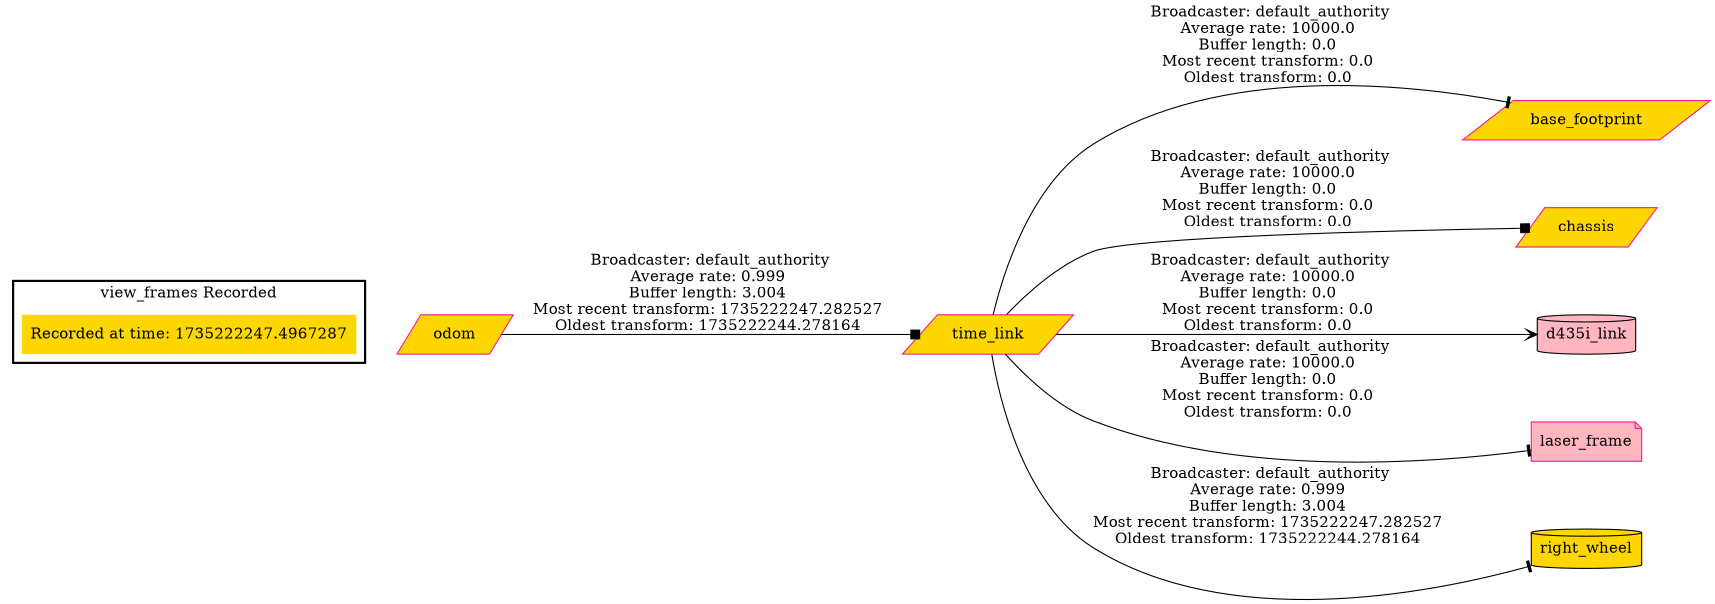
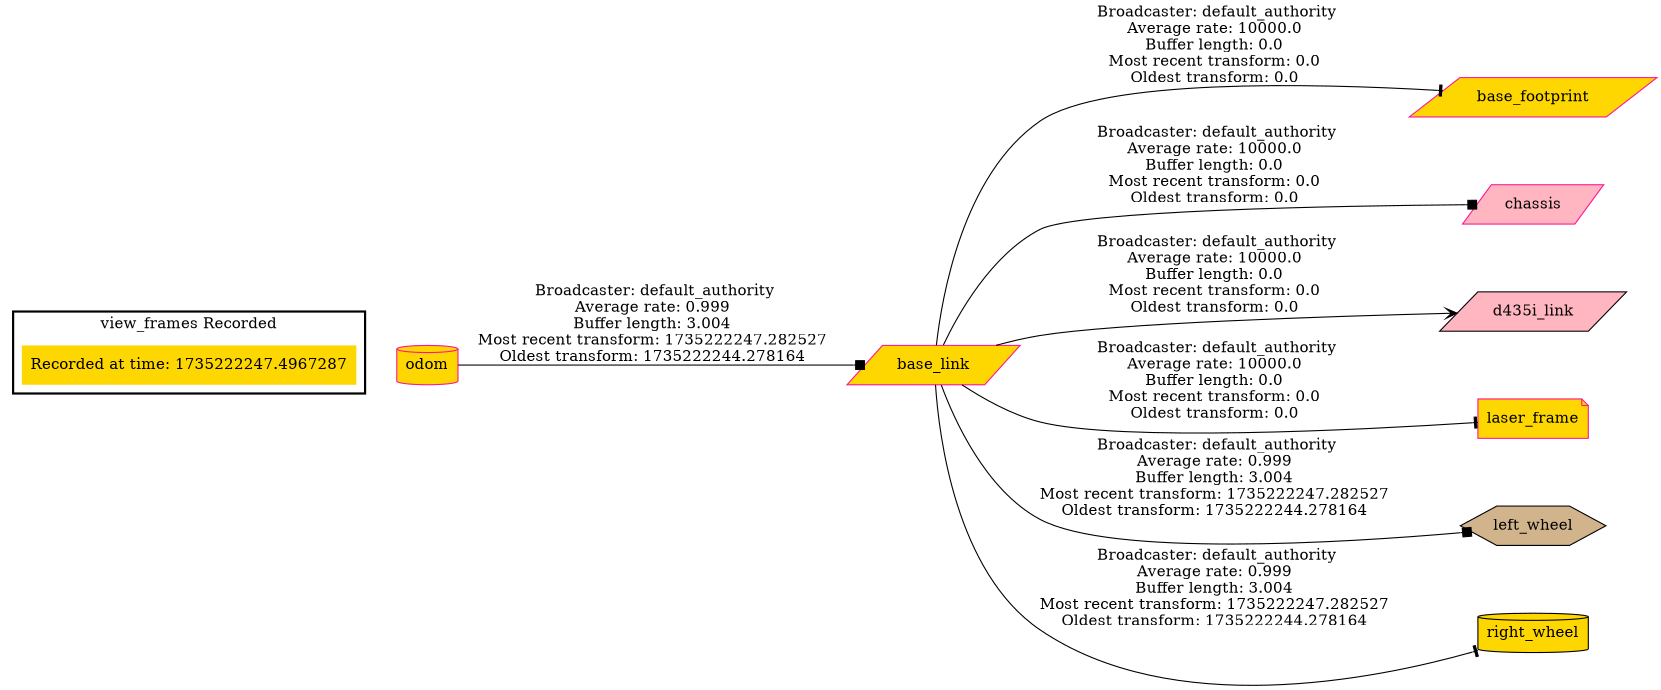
  digraph {
    rankdir=LR
    node [color=deeppink fillcolor=gold shape=cylinder style=filled]
    edge [arrowhead=box]
    "Recorded at time: 1735222247.4967287" [color=black shape=plaintext]
-   odom [shape=parallelogram]
-   base_link [shape=parallelogram label=time_link]
+   odom
+   base_link [shape=parallelogram]
    base_footprint [shape=parallelogram]
-   chassis [shape=parallelogram]
-   d435i_link [color=black fillcolor=lightpink]
-   laser_frame [fillcolor=lightpink shape=note]
+   chassis [fillcolor=lightpink shape=parallelogram]
+   d435i_link [color=black fillcolor=lightpink shape=parallelogram]
+   laser_frame [shape=note]
+   left_wheel [color=black fillcolor=tan shape=hexagon]
    right_wheel [color=black]
    subgraph cluster_1 {
      color=black
      label="view_frames Recorded"
      style=bold
      "Recorded at time: 1735222247.4967287"
    }
    "Recorded at time: 1735222247.4967287" -> odom [style=invis arrowhead=""]
    odom -> base_link [label=" Broadcaster: default_authority\nAverage rate: 0.999\nBuffer length: 3.004\nMost recent transform: 1735222247.282527\nOldest transform: 1735222244.278164\n"]
    base_link -> base_footprint [arrowhead=tee label=" Broadcaster: default_authority\nAverage rate: 10000.0\nBuffer length: 0.0\nMost recent transform: 0.0\nOldest transform: 0.0\n"]
    base_link -> chassis [label=" Broadcaster: default_authority\nAverage rate: 10000.0\nBuffer length: 0.0\nMost recent transform: 0.0\nOldest transform: 0.0\n"]
    base_link -> d435i_link [arrowhead=vee label=" Broadcaster: default_authority\nAverage rate: 10000.0\nBuffer length: 0.0\nMost recent transform: 0.0\nOldest transform: 0.0\n"]
    base_link -> laser_frame [arrowhead=tee label=" Broadcaster: default_authority\nAverage rate: 10000.0\nBuffer length: 0.0\nMost recent transform: 0.0\nOldest transform: 0.0\n"]
+   base_link -> left_wheel [label=" Broadcaster: default_authority\nAverage rate: 0.999\nBuffer length: 3.004\nMost recent transform: 1735222247.282527\nOldest transform: 1735222244.278164\n"]
    base_link -> right_wheel [arrowhead=tee label=" Broadcaster: default_authority\nAverage rate: 0.999\nBuffer length: 3.004\nMost recent transform: 1735222247.282527\nOldest transform: 1735222244.278164\n"]
  }
